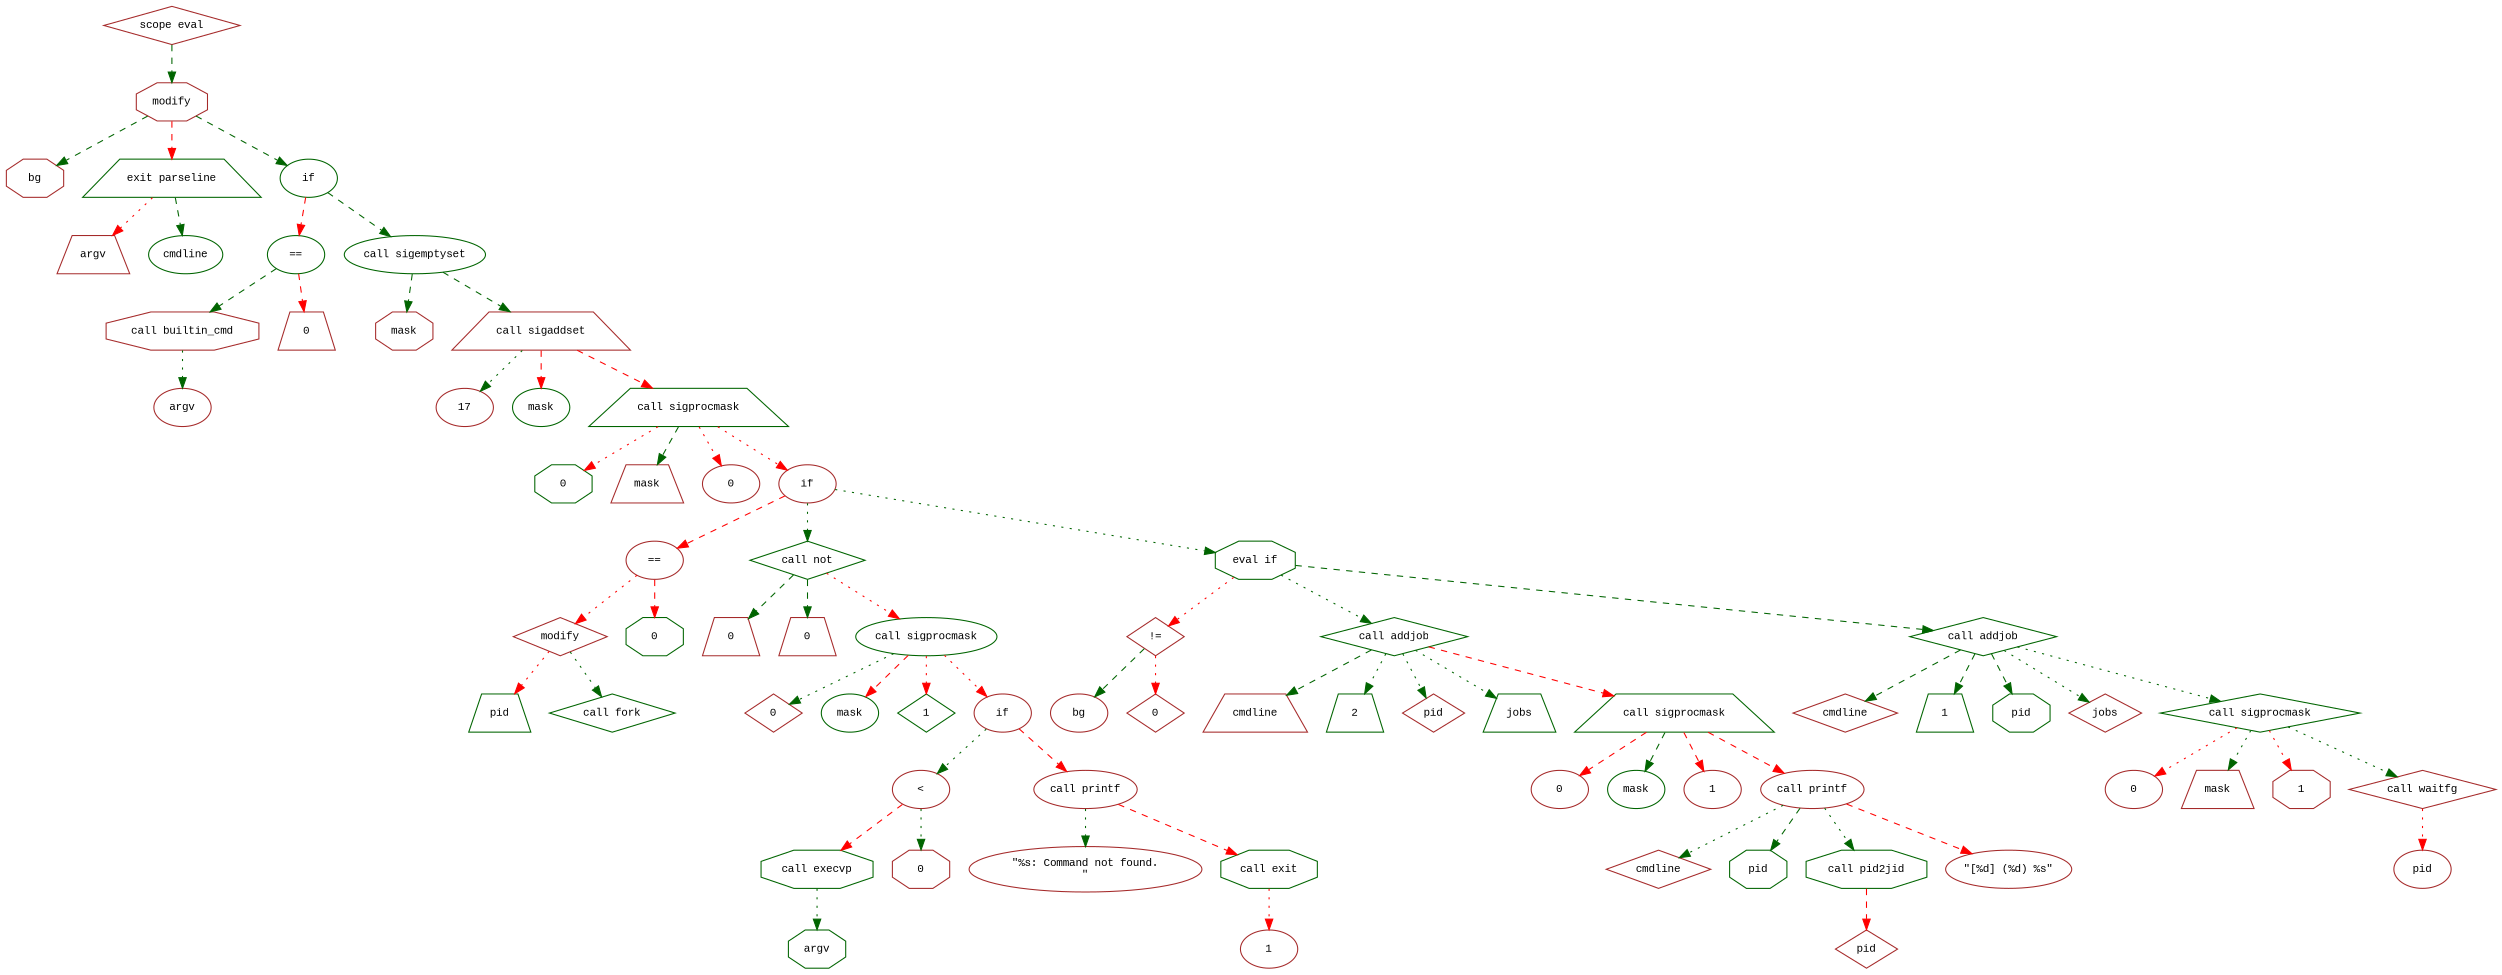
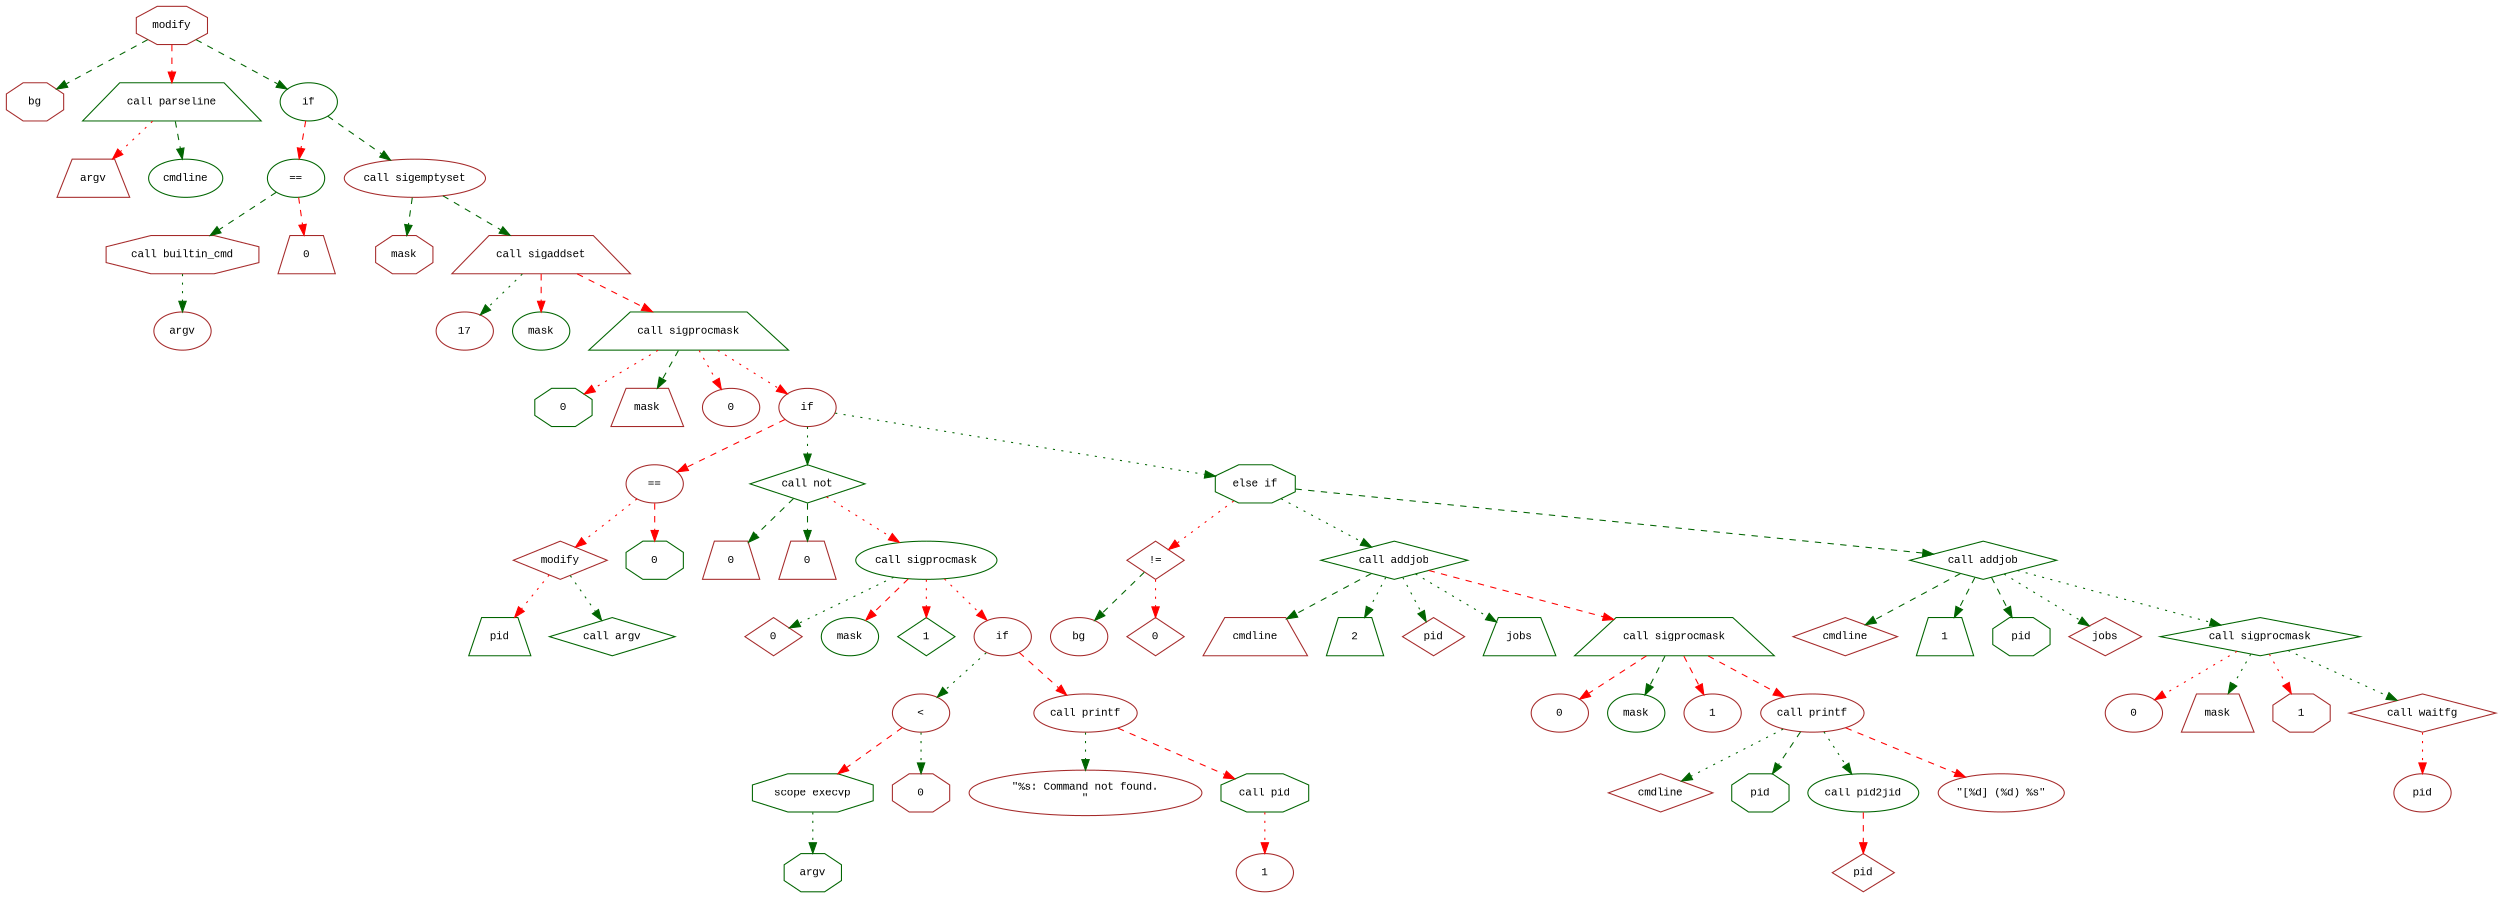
  digraph {
    fontname="Times New Roman"
    fontsize=10
    node [color=brown fontname="Courier New" fontsize=10 shape=ellipse]
    edge [color=darkgreen fontname="Times New Roman" fontsize=10 style=dashed]
-   n1 [label="scope eval" shape=diamond]
    n2 [label=modify shape=octagon]
    n3 [label=bg shape=octagon]
-   n4 [color=darkgreen label="exit parseline" shape=trapezium]
+   n4 [color=darkgreen label="call parseline" shape=trapezium]
    n5 [color=darkgreen label=if]
    n6 [label=argv shape=trapezium]
    n7 [color=darkgreen label=cmdline]
    n8 [color=darkgreen label="=="]
-   n9 [color=darkgreen label="call sigemptyset"]
+   n9 [label="call sigemptyset"]
    n10 [label="call builtin_cmd" shape=octagon]
    n11 [label=0 shape=trapezium]
    n12 [label=mask shape=octagon]
    n13 [label="call sigaddset" shape=trapezium]
    n14 [label=argv]
    n15 [label=17]
    n16 [color=darkgreen label=mask]
    n17 [color=darkgreen label="call sigprocmask" shape=trapezium]
    n18 [color=darkgreen label=0 shape=octagon]
    n19 [label=mask shape=trapezium]
    n20 [label=0]
    n21 [label=if]
    n22 [label="=="]
    n23 [color=darkgreen label="call not" shape=diamond]
-   n24 [color=darkgreen label="eval if" shape=octagon]
+   n24 [color=darkgreen label="else if" shape=octagon]
    n25 [label=modify shape=diamond]
    n26 [color=darkgreen label=0 shape=octagon]
    n27 [label=0 shape=trapezium]
    n28 [label=0 shape=trapezium]
    n29 [color=darkgreen label="call sigprocmask"]
    n30 [label="!=" shape=diamond]
    n31 [color=darkgreen label="call addjob" shape=diamond]
    n32 [color=darkgreen label="call addjob" shape=diamond]
    n33 [color=darkgreen label=pid shape=trapezium]
-   n34 [color=darkgreen label="call fork" shape=diamond]
+   n34 [color=darkgreen label="call argv" shape=diamond]
    n35 [label=0 shape=diamond]
    n36 [color=darkgreen label=mask]
    n37 [color=darkgreen label=1 shape=diamond]
    n38 [label=if]
    n39 [label="<"]
    n40 [label="call printf"]
-   n41 [color=darkgreen label="call execvp" shape=octagon]
+   n41 [color=darkgreen label="scope execvp" shape=octagon]
    n42 [label=0 shape=octagon]
    n43 [label="\"%s: Command not found.\n\""]
-   n44 [color=darkgreen label="call exit" shape=octagon]
+   n44 [color=darkgreen label="call pid" shape=octagon]
    n45 [color=darkgreen label=argv shape=octagon]
    n46 [label=1]
    n47 [label=bg]
    n48 [label=0 shape=diamond]
    n49 [label=cmdline shape=trapezium]
    n50 [color=darkgreen label=2 shape=trapezium]
    n51 [label=pid shape=diamond]
    n52 [color=darkgreen label=jobs shape=trapezium]
    n53 [color=darkgreen label="call sigprocmask" shape=trapezium]
    n54 [label=cmdline shape=diamond]
    n55 [color=darkgreen label=1 shape=trapezium]
    n56 [color=darkgreen label=pid shape=octagon]
    n57 [label=jobs shape=diamond]
    n58 [color=darkgreen label="call sigprocmask" shape=diamond]
    n59 [label=0]
    n60 [color=darkgreen label=mask]
    n61 [label=1]
    n62 [label="call printf"]
    n63 [label=cmdline shape=diamond]
    n64 [color=darkgreen label=pid shape=octagon]
-   n65 [color=darkgreen label="call pid2jid" shape=octagon]
+   n65 [color=darkgreen label="call pid2jid"]
    n66 [label="\"[%d] (%d) %s\""]
    n67 [label=pid shape=diamond]
    n68 [label=0]
    n69 [label=mask shape=trapezium]
    n70 [label=1 shape=octagon]
    n71 [label="call waitfg" shape=diamond]
    n72 [label=pid]
-   n1 -> n2
    n2 -> n3
    n2 -> n4 [color=red]
    n2 -> n5
    n4 -> n6 [color=red style=dotted]
    n4 -> n7
    n5 -> n8 [color=red]
    n5 -> n9
    n8 -> n10
    n8 -> n11 [color=red]
    n9 -> n12
    n9 -> n13
    n10 -> n14 [style=dotted]
    n13 -> n15 [style=dotted]
    n13 -> n16 [color=red]
    n13 -> n17 [color=red]
    n17 -> n18 [color=red style=dotted]
    n17 -> n19
    n17 -> n20 [color=red style=dotted]
    n17 -> n21 [color=red style=dotted]
    n21 -> n22 [color=red]
    n21 -> n23 [style=dotted]
    n21 -> n24 [style=dotted]
    n22 -> n25 [color=red style=dotted]
    n22 -> n26 [color=red]
    n23 -> n27
    n23 -> n28
    n23 -> n29 [color=red style=dotted]
    n24 -> n30 [color=red style=dotted]
    n24 -> n31 [style=dotted]
    n24 -> n32
    n25 -> n33 [color=red style=dotted]
    n25 -> n34 [style=dotted]
    n29 -> n35 [style=dotted]
    n29 -> n36 [color=red]
    n29 -> n37 [color=red style=dotted]
    n29 -> n38 [color=red style=dotted]
    n30 -> n47
    n30 -> n48 [color=red style=dotted]
    n31 -> n49
    n31 -> n50 [style=dotted]
    n31 -> n51 [style=dotted]
    n31 -> n52 [style=dotted]
    n31 -> n53 [color=red]
    n32 -> n54
    n32 -> n55
    n32 -> n56
    n32 -> n57 [style=dotted]
    n32 -> n58 [style=dotted]
    n38 -> n39 [style=dotted]
    n38 -> n40 [color=red]
    n39 -> n41 [color=red]
    n39 -> n42 [style=dotted]
    n40 -> n43 [style=dotted]
    n40 -> n44 [color=red]
    n41 -> n45 [style=dotted]
    n44 -> n46 [color=red style=dotted]
    n53 -> n59 [color=red]
    n53 -> n60
    n53 -> n61 [color=red]
    n53 -> n62 [color=red]
    n58 -> n68 [color=red style=dotted]
    n58 -> n69 [style=dotted]
    n58 -> n70 [color=red style=dotted]
    n58 -> n71 [style=dotted]
    n62 -> n63 [style=dotted]
    n62 -> n64
    n62 -> n65 [style=dotted]
    n62 -> n66 [color=red]
    n65 -> n67 [color=red]
    n71 -> n72 [color=red style=dotted]
  }
